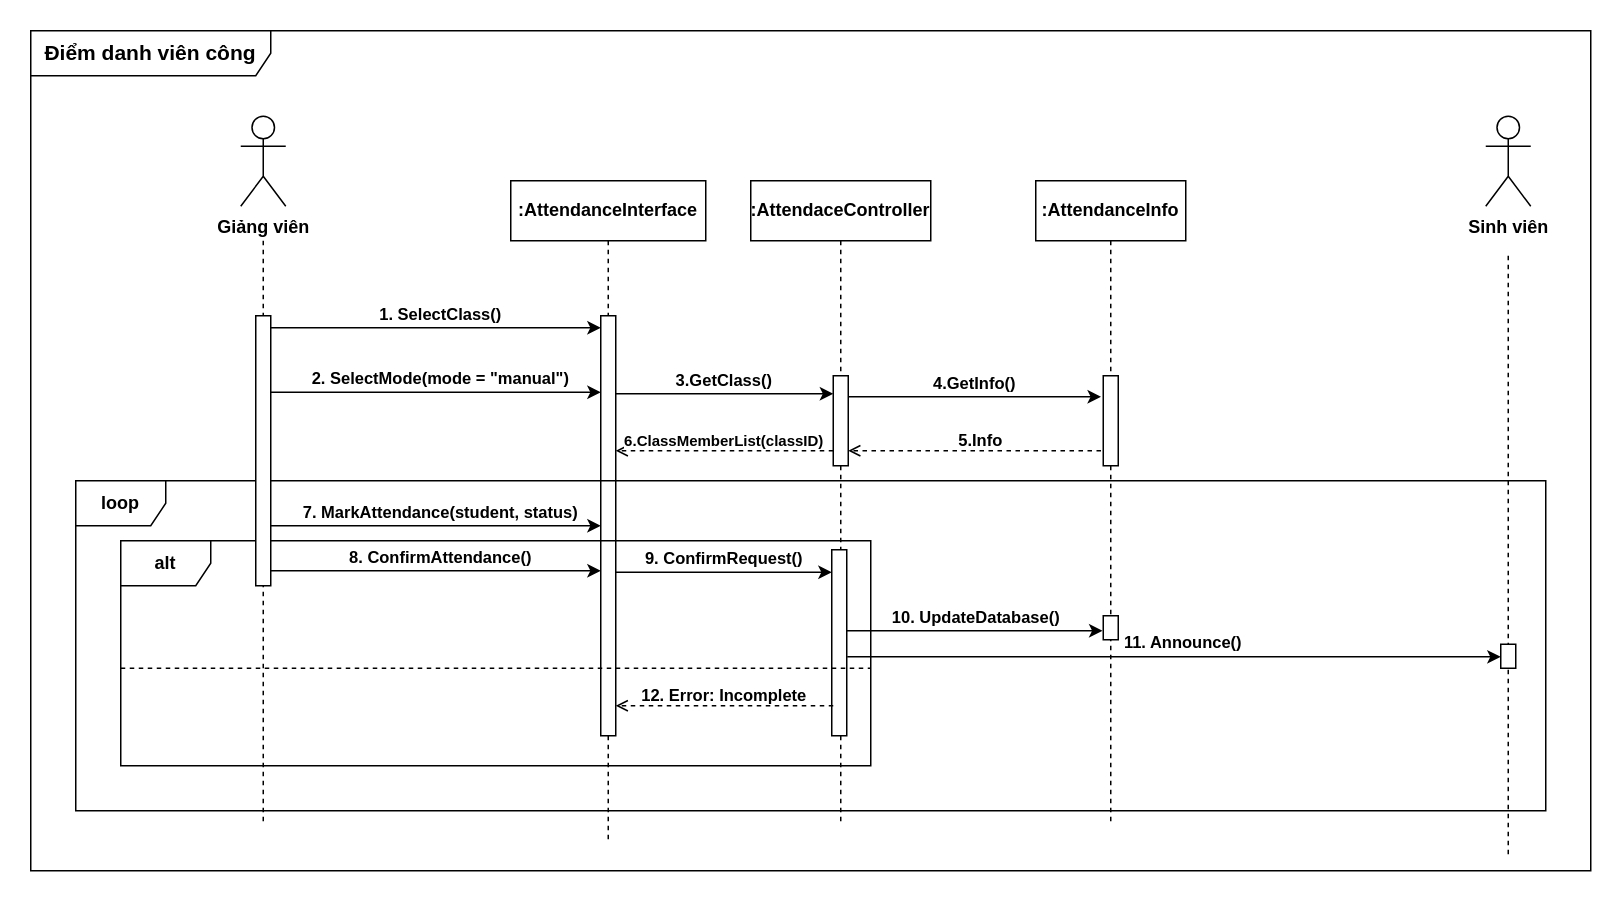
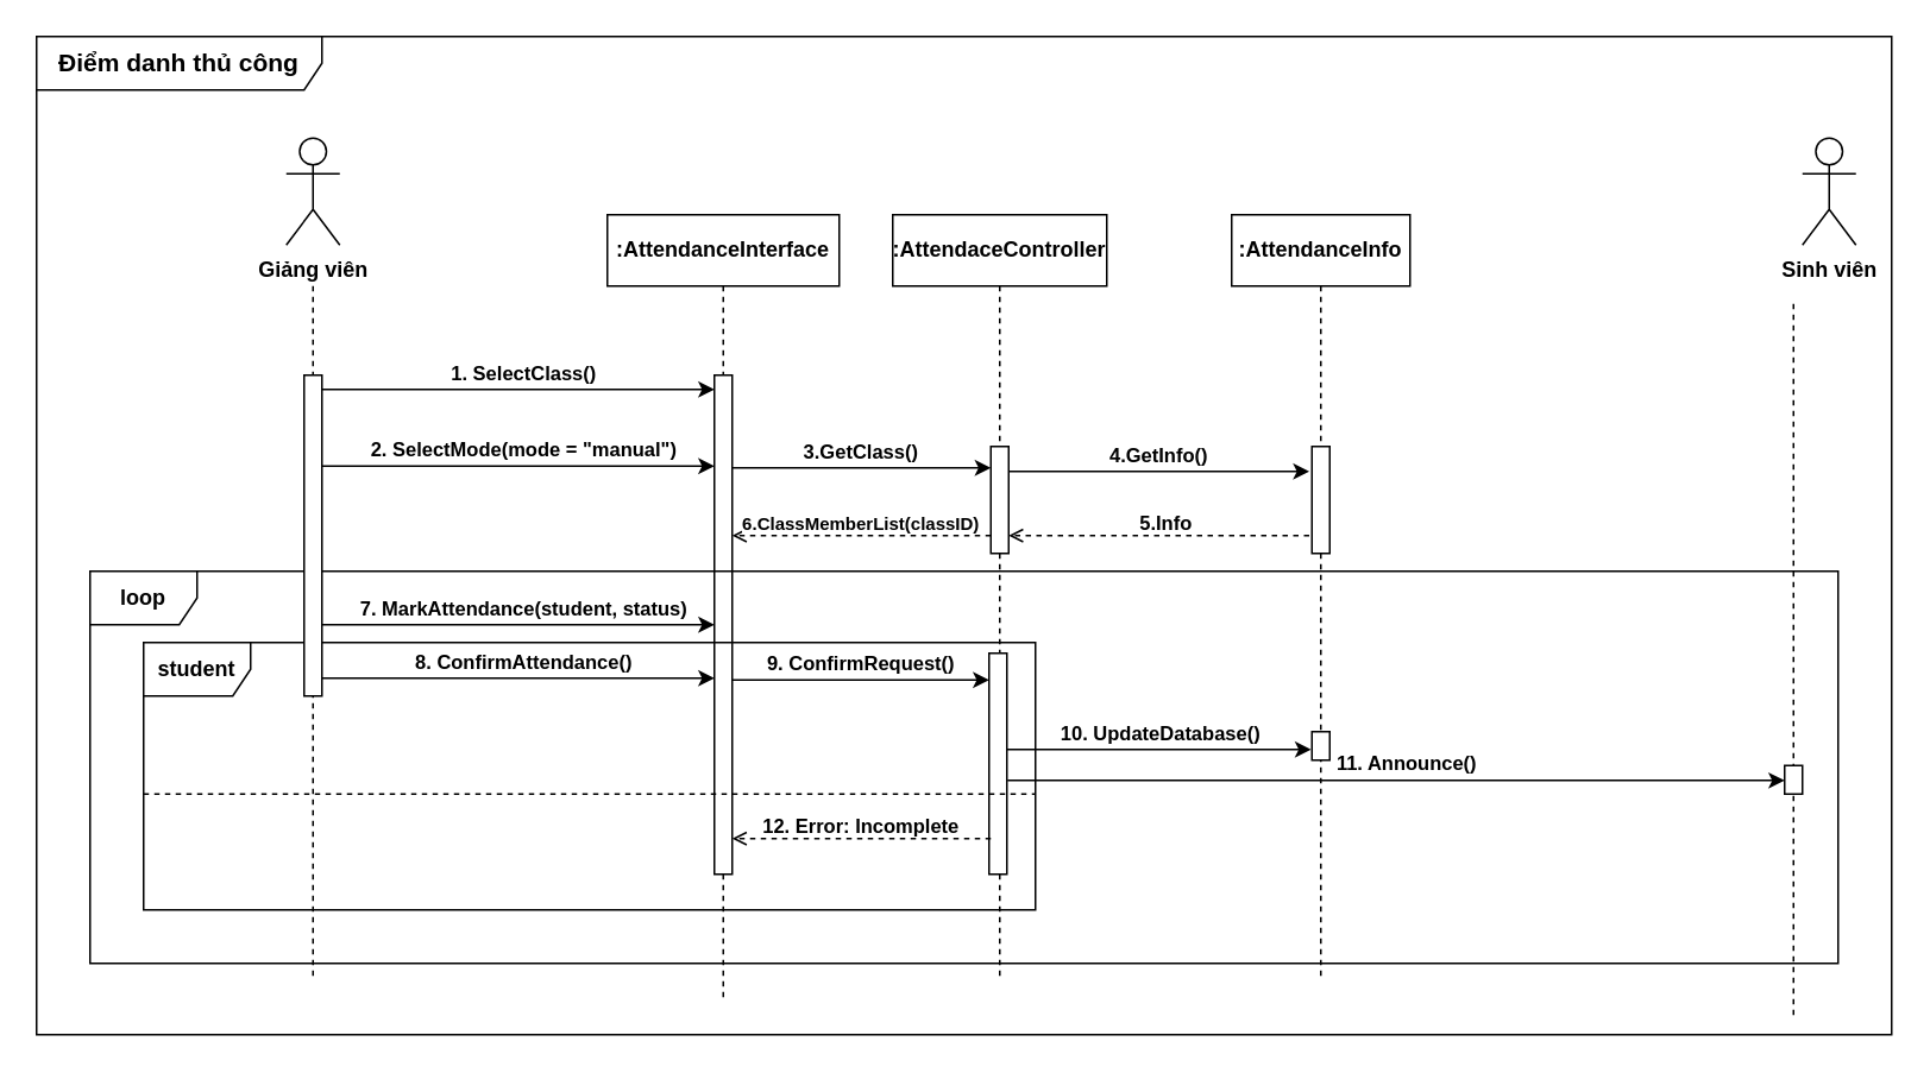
  <mxCell id="0" />
  <mxCell id="1" parent="0" />
  <mxCell id="2" value="&lt;b&gt;3.GetClass()&lt;/b&gt;" style="endArrow=classic;html=1;rounded=0;spacingTop=-23;" edge="1" parent="1"><mxGeometry x="0.027" y="-2" width="50" height="50" relative="1" as="geometry"><mxPoint x="405" y="262" as="sourcePoint" /><mxPoint x="555" y="262" as="targetPoint" /><mxPoint as="offset" /></mxGeometry></mxCell>
  <mxCell id="3" value="&lt;b&gt;9. ConfirmRequest()&lt;/b&gt;" style="endArrow=classic;html=1;rounded=0;spacingTop=-23;" edge="1" parent="1" target="9"><mxGeometry x="0.027" y="-2" width="50" height="50" relative="1" as="geometry"><mxPoint x="405" y="381" as="sourcePoint" /><mxPoint x="550" y="380" as="targetPoint" /><mxPoint as="offset" /></mxGeometry></mxCell>
  <mxCell id="4" value="&lt;b&gt;10. UpdateDatabase()&lt;/b&gt;" style="endArrow=classic;html=1;rounded=0;spacingTop=-23;" edge="1" parent="1"><mxGeometry x="0.027" y="-2" width="50" height="50" relative="1" as="geometry"><mxPoint x="560" y="420" as="sourcePoint" /><mxPoint x="734.5" y="420" as="targetPoint" /><mxPoint as="offset" /></mxGeometry></mxCell>
  <mxCell id="5" value="&lt;b&gt;5.Info&lt;/b&gt;" style="endArrow=open;html=1;rounded=0;endFill=0;dashed=1;spacingTop=-14;" edge="1" parent="1"><mxGeometry width="50" height="50" relative="1" as="geometry"><mxPoint x="739.5" y="300" as="sourcePoint" /><mxPoint x="565" y="300" as="targetPoint" /></mxGeometry></mxCell>
  <mxCell id="6" value="&lt;b&gt;4.GetInfo()&lt;/b&gt;" style="endArrow=classic;html=1;rounded=0;spacingTop=-23;" edge="1" parent="1"><mxGeometry x="0.027" y="-2" width="50" height="50" relative="1" as="geometry"><mxPoint x="559" y="264" as="sourcePoint" /><mxPoint x="733.5" y="264" as="targetPoint" /><mxPoint as="offset" /></mxGeometry></mxCell>
  <mxCell id="7" value=":AttendaceController" style="shape=umlLifeline;perimeter=lifelinePerimeter;whiteSpace=wrap;html=1;container=0;dropTarget=0;collapsible=0;recursiveResize=0;outlineConnect=0;portConstraint=eastwest;newEdgeStyle={&quot;edgeStyle&quot;:&quot;elbowEdgeStyle&quot;,&quot;elbow&quot;:&quot;vertical&quot;,&quot;curved&quot;:0,&quot;rounded&quot;:0};fontStyle=1" vertex="1" parent="1"><mxGeometry x="500" y="120" width="120" height="430" as="geometry" /></mxCell>
  <mxCell id="8" value="" style="html=1;points=[];perimeter=orthogonalPerimeter;outlineConnect=0;targetShapes=umlLifeline;portConstraint=eastwest;newEdgeStyle={&quot;edgeStyle&quot;:&quot;elbowEdgeStyle&quot;,&quot;elbow&quot;:&quot;vertical&quot;,&quot;curved&quot;:0,&quot;rounded&quot;:0};" vertex="1" parent="7"><mxGeometry x="55" y="130" width="10" height="60" as="geometry" /></mxCell>
  <mxCell id="9" value="" style="html=1;points=[];perimeter=orthogonalPerimeter;outlineConnect=0;targetShapes=umlLifeline;portConstraint=eastwest;newEdgeStyle={&quot;edgeStyle&quot;:&quot;elbowEdgeStyle&quot;,&quot;elbow&quot;:&quot;vertical&quot;,&quot;curved&quot;:0,&quot;rounded&quot;:0};" vertex="1" parent="7"><mxGeometry x="54" y="246" width="10" height="124" as="geometry" /></mxCell>
  <mxCell id="10" value=":AttendanceInfo" style="shape=umlLifeline;perimeter=lifelinePerimeter;whiteSpace=wrap;html=1;container=0;dropTarget=0;collapsible=0;recursiveResize=0;outlineConnect=0;portConstraint=eastwest;newEdgeStyle={&quot;edgeStyle&quot;:&quot;elbowEdgeStyle&quot;,&quot;elbow&quot;:&quot;vertical&quot;,&quot;curved&quot;:0,&quot;rounded&quot;:0};fontStyle=1" vertex="1" parent="1"><mxGeometry x="690" y="120" width="100" height="430" as="geometry" /></mxCell>
  <mxCell id="11" value=":AttendanceInterface" style="shape=umlLifeline;perimeter=lifelinePerimeter;whiteSpace=wrap;html=1;container=0;dropTarget=0;collapsible=0;recursiveResize=0;outlineConnect=0;portConstraint=eastwest;newEdgeStyle={&quot;edgeStyle&quot;:&quot;elbowEdgeStyle&quot;,&quot;elbow&quot;:&quot;vertical&quot;,&quot;curved&quot;:0,&quot;rounded&quot;:0};fontStyle=1" vertex="1" parent="1"><mxGeometry x="340" y="120" width="130" height="440" as="geometry" /></mxCell>
  <mxCell id="12" value="" style="html=1;points=[];perimeter=orthogonalPerimeter;outlineConnect=0;targetShapes=umlLifeline;portConstraint=eastwest;newEdgeStyle={&quot;edgeStyle&quot;:&quot;elbowEdgeStyle&quot;,&quot;elbow&quot;:&quot;vertical&quot;,&quot;curved&quot;:0,&quot;rounded&quot;:0};" vertex="1" parent="11"><mxGeometry x="60" y="90" width="10" height="280" as="geometry" /></mxCell>
  <mxCell id="13" value="&lt;b&gt;Giảng viên&lt;/b&gt;" style="shape=umlActor;verticalLabelPosition=bottom;verticalAlign=top;html=1;outlineConnect=0;" vertex="1" parent="1"><mxGeometry x="160" y="77" width="30" height="60" as="geometry" /></mxCell>
  <mxCell id="14" value="" style="html=1;points=[];perimeter=orthogonalPerimeter;outlineConnect=0;targetShapes=umlLifeline;portConstraint=eastwest;newEdgeStyle={&quot;edgeStyle&quot;:&quot;elbowEdgeStyle&quot;,&quot;elbow&quot;:&quot;vertical&quot;,&quot;curved&quot;:0,&quot;rounded&quot;:0};" vertex="1" parent="1"><mxGeometry x="735" y="250" width="10" height="60" as="geometry" /></mxCell>
  <mxCell id="15" value="&lt;b&gt;1. SelectClass()&lt;/b&gt;" style="endArrow=classic;html=1;rounded=0;spacingTop=-23;" edge="1" parent="1" target="12"><mxGeometry x="0.027" y="-2" width="50" height="50" relative="1" as="geometry"><mxPoint x="180" y="218" as="sourcePoint" /><mxPoint x="395" y="218" as="targetPoint" /><mxPoint as="offset" /></mxGeometry></mxCell>
  <mxCell id="16" value="&lt;b&gt;2. SelectMode(mode = &quot;manual&quot;)&lt;/b&gt;" style="endArrow=classic;html=1;rounded=0;spacingTop=-23;" edge="1" parent="1" target="12"><mxGeometry x="0.027" y="-2" width="50" height="50" relative="1" as="geometry"><mxPoint x="180" y="261" as="sourcePoint" /><mxPoint x="395" y="261" as="targetPoint" /><mxPoint as="offset" /></mxGeometry></mxCell>
  <mxCell id="17" value="&lt;b&gt;6.ClassMemberList(classID)&lt;/b&gt;" style="endArrow=open;html=1;rounded=0;endFill=0;dashed=1;spacingTop=-14;fontSize=10;" edge="1" parent="1"><mxGeometry width="50" height="50" relative="1" as="geometry"><mxPoint x="555" y="300" as="sourcePoint" /><mxPoint x="410" y="300" as="targetPoint" /></mxGeometry></mxCell>
- <mxCell id="18" value="&lt;b&gt;Điểm danh viên công&lt;/b&gt;" style="shape=umlFrame;whiteSpace=wrap;html=1;pointerEvents=0;recursiveResize=0;container=1;collapsible=0;width=160;fontSize=14;" vertex="1" parent="1"><mxGeometry x="20" y="20" width="1040" height="560" as="geometry" /></mxCell>
+ <mxCell id="18" value="&lt;b&gt;Điểm danh thủ công&lt;/b&gt;" style="shape=umlFrame;whiteSpace=wrap;html=1;pointerEvents=0;recursiveResize=0;container=1;collapsible=0;width=160;fontSize=14;" vertex="1" parent="1"><mxGeometry x="20" y="20" width="1040" height="560" as="geometry" /></mxCell>
  <mxCell id="19" value="" style="line;strokeWidth=1;direction=south;html=1;perimeter=backbonePerimeter;points=[];outlineConnect=0;dashed=1;" vertex="1" parent="18"><mxGeometry x="150" y="140" width="10" height="390" as="geometry" /></mxCell>
  <mxCell id="20" value="&lt;b&gt;7. MarkAttendance(student, status)&lt;/b&gt;" style="endArrow=classic;html=1;rounded=0;spacingTop=-23;entryX=0;entryY=0.5;entryDx=0;entryDy=0;entryPerimeter=0;" edge="1" parent="18" target="12"><mxGeometry x="0.027" y="-2" width="50" height="50" relative="1" as="geometry"><mxPoint x="160" y="330" as="sourcePoint" /><mxPoint x="375" y="330" as="targetPoint" /><mxPoint as="offset" /></mxGeometry></mxCell>
  <mxCell id="21" value="&lt;b&gt;8. ConfirmAttendance()&lt;/b&gt;" style="endArrow=classic;html=1;rounded=0;spacingTop=-23;" edge="1" parent="18" target="12"><mxGeometry x="0.027" y="-2" width="50" height="50" relative="1" as="geometry"><mxPoint x="160" y="360" as="sourcePoint" /><mxPoint x="375" y="360" as="targetPoint" /><mxPoint as="offset" /></mxGeometry></mxCell>
  <mxCell id="22" value="" style="html=1;points=[];perimeter=orthogonalPerimeter;outlineConnect=0;targetShapes=umlLifeline;portConstraint=eastwest;newEdgeStyle={&quot;edgeStyle&quot;:&quot;elbowEdgeStyle&quot;,&quot;elbow&quot;:&quot;vertical&quot;,&quot;curved&quot;:0,&quot;rounded&quot;:0};" vertex="1" parent="18"><mxGeometry x="715" y="390" width="10" height="16" as="geometry" /></mxCell>
  <mxCell id="23" value="&lt;b&gt;loop&lt;/b&gt;" style="shape=umlFrame;whiteSpace=wrap;html=1;pointerEvents=0;recursiveResize=0;container=1;collapsible=0;width=60;height=30;" vertex="1" parent="18"><mxGeometry x="30" y="300" width="980" height="220" as="geometry" /></mxCell>
  <mxCell id="24" value="&lt;b&gt;11. Announce()&lt;/b&gt;" style="endArrow=classic;html=1;rounded=0;spacingTop=-23;" edge="1" parent="23" target="31"><mxGeometry x="0.027" y="-2" width="50" height="50" relative="1" as="geometry"><mxPoint x="514.324" y="117.41" as="sourcePoint" /><mxPoint x="955.0" y="117.41" as="targetPoint" /><mxPoint as="offset" /></mxGeometry></mxCell>
- <mxCell id="25" value="&lt;b&gt;alt&lt;/b&gt;" style="shape=umlFrame;whiteSpace=wrap;html=1;pointerEvents=0;recursiveResize=0;container=1;collapsible=0;width=60;height=30;" vertex="1" parent="23"><mxGeometry x="30" y="40" width="500" height="150" as="geometry" /></mxCell>
+ <mxCell id="25" value="&lt;b&gt;student&lt;/b&gt;" style="shape=umlFrame;whiteSpace=wrap;html=1;pointerEvents=0;recursiveResize=0;container=1;collapsible=0;width=60;height=30;" vertex="1" parent="23"><mxGeometry x="30" y="40" width="500" height="150" as="geometry" /></mxCell>
  <mxCell id="26" value="" style="line;strokeWidth=1;html=1;dashed=1;" vertex="1" parent="25"><mxGeometry y="80" width="500" height="10" as="geometry" /></mxCell>
  <mxCell id="27" value="&lt;b&gt;12. Error: Incomplete&lt;/b&gt;" style="endArrow=open;html=1;rounded=0;endFill=0;dashed=1;spacingTop=-14;" edge="1" parent="25" target="12"><mxGeometry width="50" height="50" relative="1" as="geometry"><mxPoint x="475" y="110" as="sourcePoint" /><mxPoint x="330" y="110" as="targetPoint" /></mxGeometry></mxCell>
  <mxCell id="28" value="" style="html=1;points=[];perimeter=orthogonalPerimeter;outlineConnect=0;targetShapes=umlLifeline;portConstraint=eastwest;newEdgeStyle={&quot;edgeStyle&quot;:&quot;elbowEdgeStyle&quot;,&quot;elbow&quot;:&quot;vertical&quot;,&quot;curved&quot;:0,&quot;rounded&quot;:0};" vertex="1" parent="1"><mxGeometry x="170" y="210" width="10" height="180" as="geometry" /></mxCell>
- <mxCell id="29" value="&lt;b&gt;Sinh viên&lt;/b&gt;" style="shape=umlActor;verticalLabelPosition=bottom;verticalAlign=top;html=1;outlineConnect=0;" vertex="1" parent="1"><mxGeometry x="990" y="77" width="30" height="60" as="geometry" /></mxCell>
+ <mxCell id="29" value="&lt;b&gt;Sinh viên&lt;/b&gt;" style="shape=umlActor;verticalLabelPosition=bottom;verticalAlign=top;html=1;outlineConnect=0;" vertex="1" parent="1"><mxGeometry x="1010" y="77" width="30" height="60" as="geometry" /></mxCell>
  <mxCell id="30" value="" style="line;strokeWidth=1;direction=south;html=1;dashed=1;" vertex="1" parent="1"><mxGeometry x="1000" y="170" width="10" height="400" as="geometry" /></mxCell>
  <mxCell id="31" value="" style="html=1;points=[];perimeter=orthogonalPerimeter;outlineConnect=0;targetShapes=umlLifeline;portConstraint=eastwest;newEdgeStyle={&quot;edgeStyle&quot;:&quot;elbowEdgeStyle&quot;,&quot;elbow&quot;:&quot;vertical&quot;,&quot;curved&quot;:0,&quot;rounded&quot;:0};" vertex="1" parent="1"><mxGeometry x="1000" y="429" width="10" height="16" as="geometry" /></mxCell>
